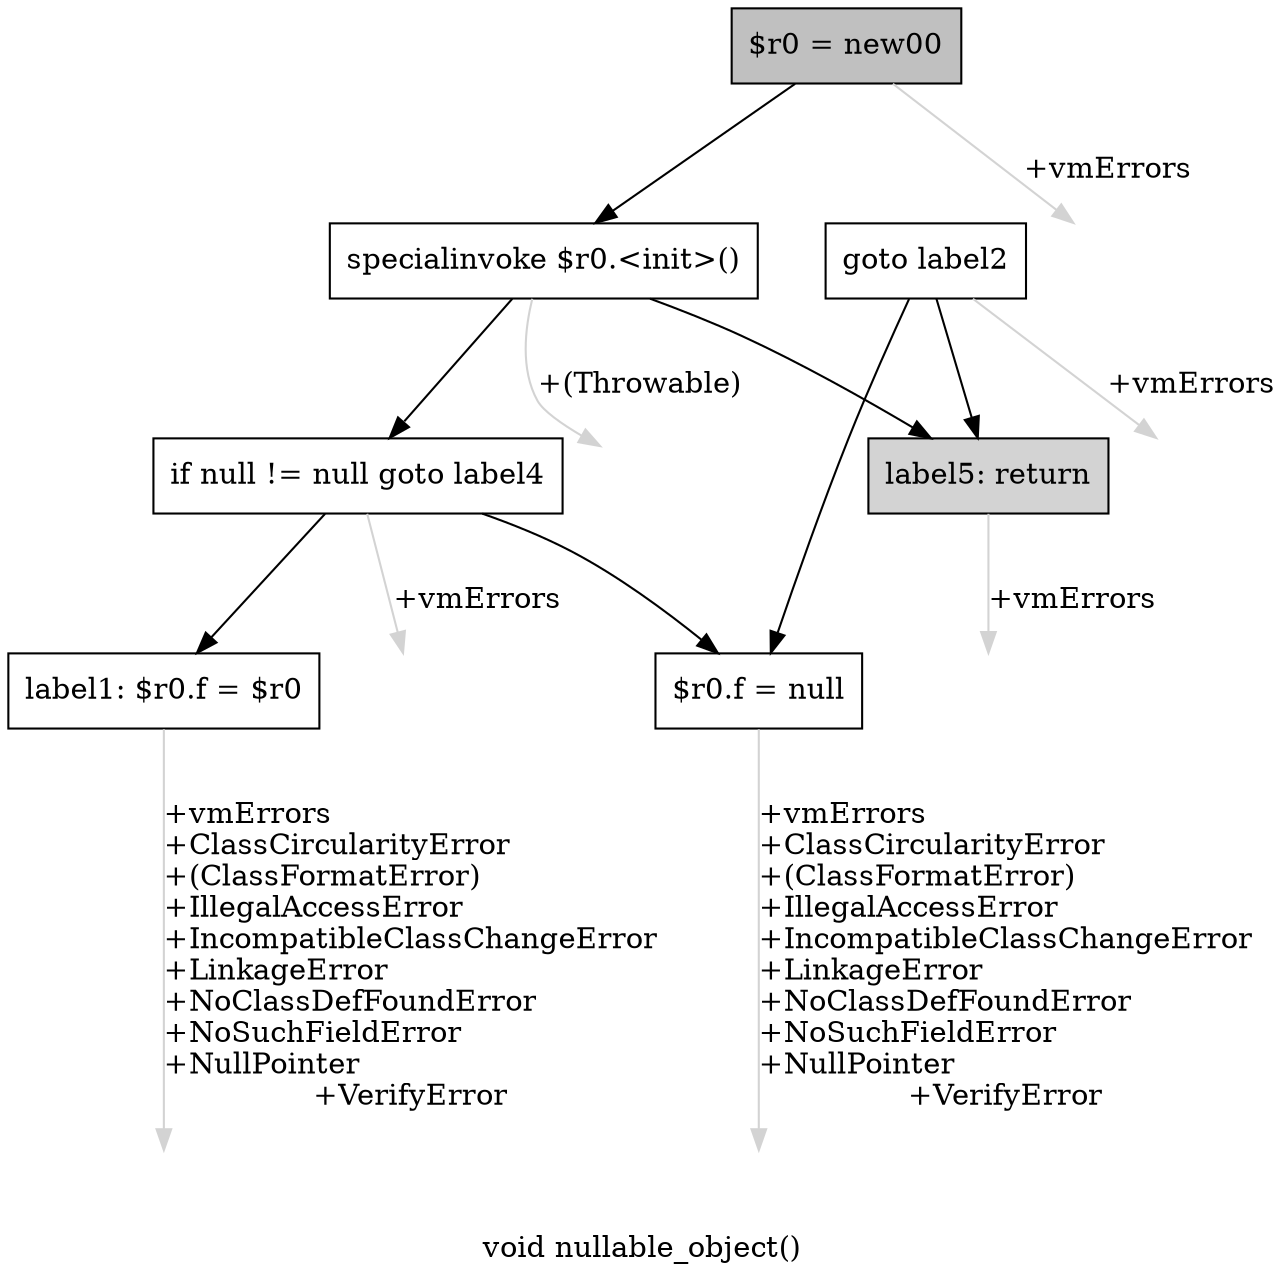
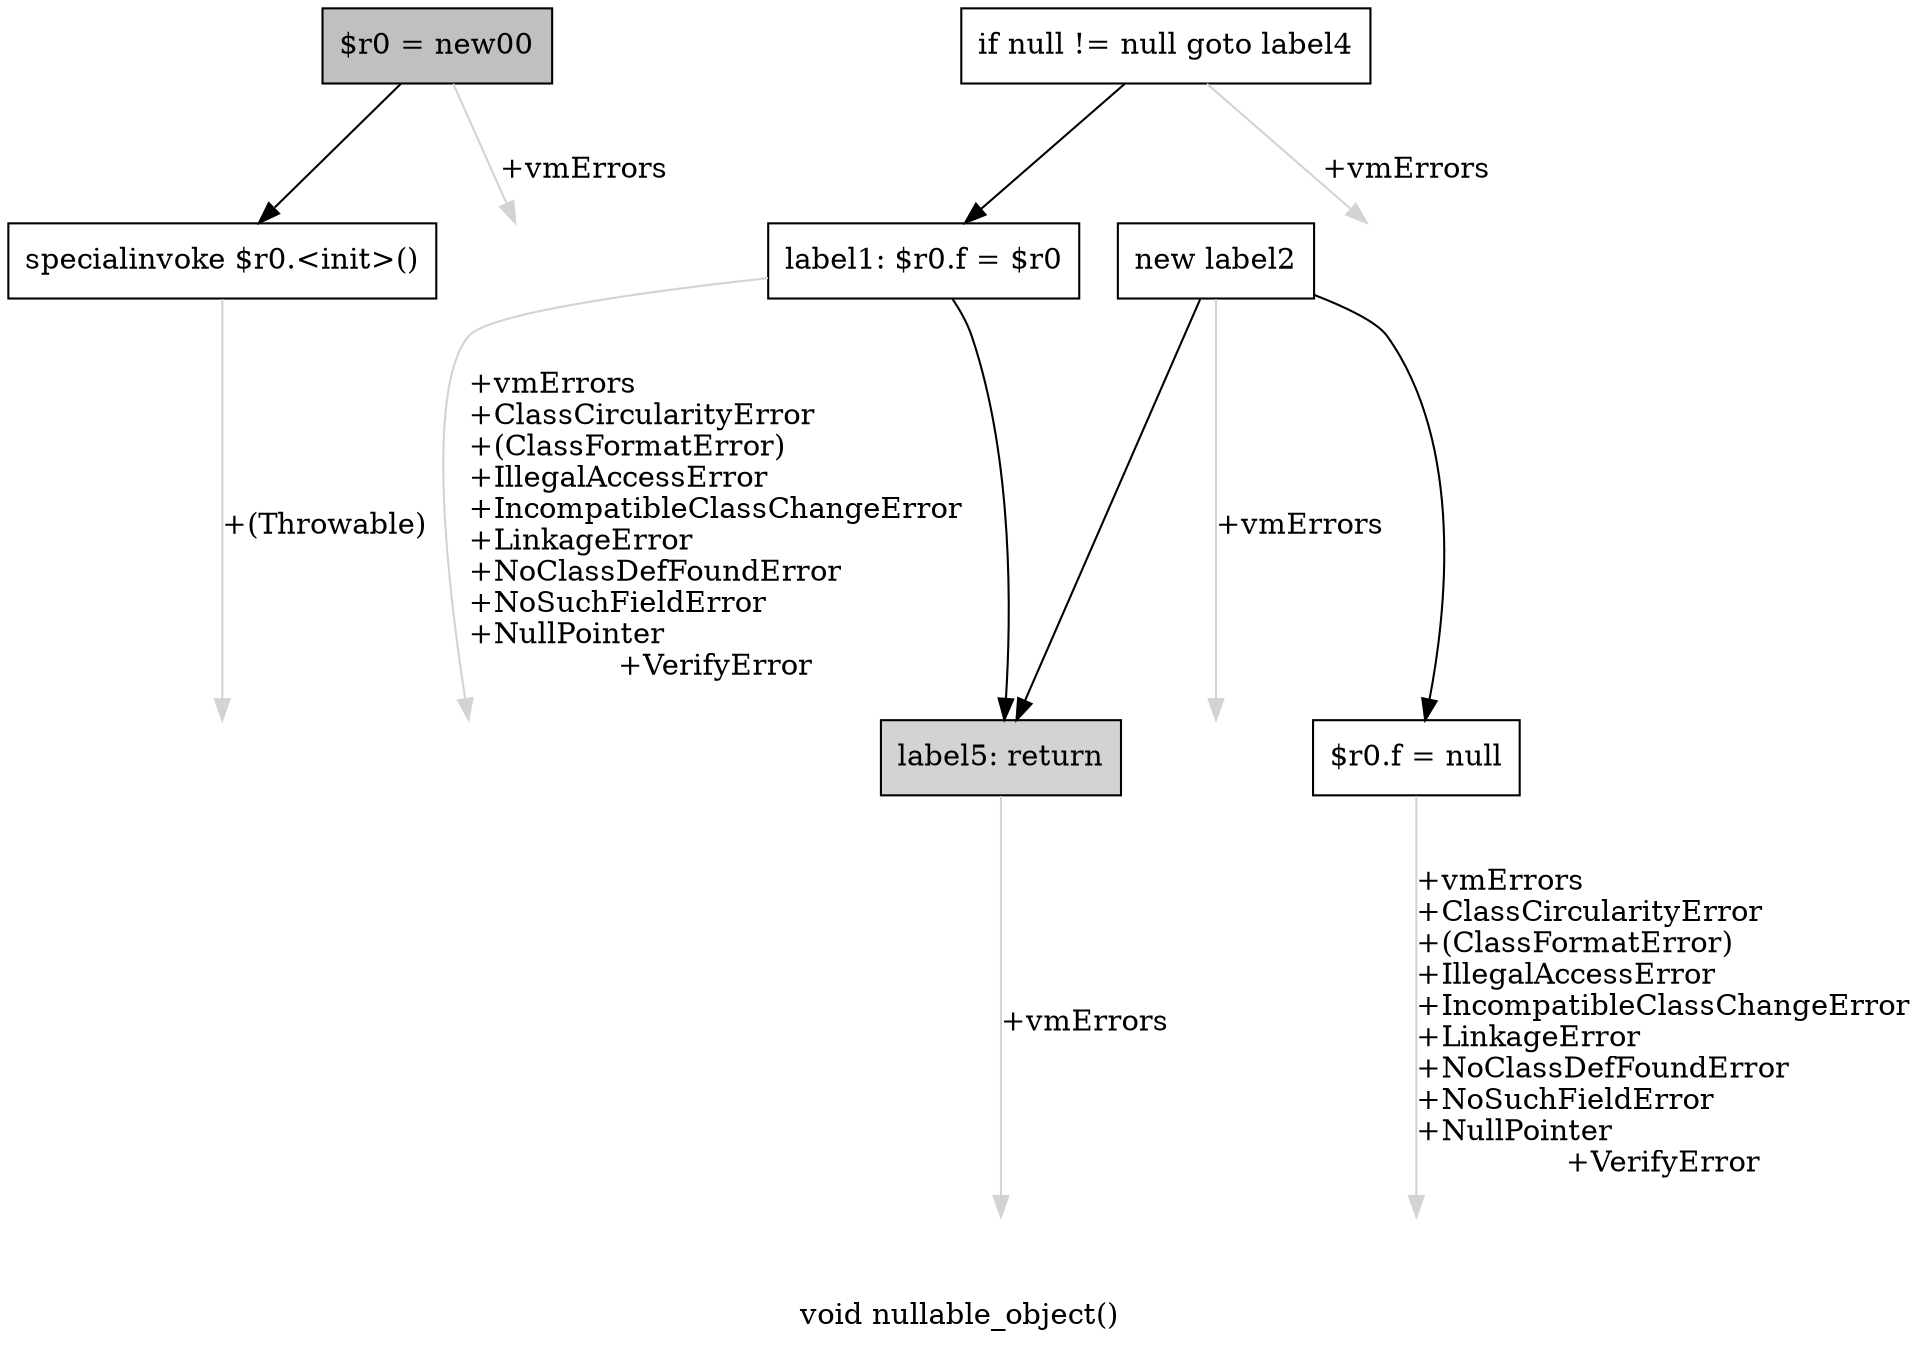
  digraph {
    label="void nullable_object()"
    node [shape=box style=invis]
    edge [color=black]
    n1 [fillcolor=gray label="$r0 = new00" style=filled]
    n2 [label="specialinvoke $r0.<init>()" style=""]
    n3 [label=Esc]
    n4 [label="if null != null goto label4" style=""]
    n5 [label=Esc]
    n6 [label="$r0.f = null" style=""]
    n7 [label="label1: $r0.f = $r0" style=""]
    n8 [label=Esc]
    n9 [label=Esc]
    n10 [fillcolor=lightgray label="label5: return" style=filled]
    n11 [label=Esc]
-   n12 [label="goto label2" style=""]
+   n12 [label="new label2" style=""]
    n13 [label=Esc]
    n14 [label=Esc]
    n1 -> n2
    n1 -> n3 [color=lightgray label="\l+vmErrors"]
-   n2 -> n4
    n2 -> n5 [color=lightgray label="\l+(Throwable)"]
-   n4 -> n6
    n4 -> n7
    n4 -> n8 [color=lightgray label="\l+vmErrors"]
    n6 -> n9 [color=lightgray label="\l+vmErrors\l+ClassCircularityError\l+(ClassFormatError)\l+IllegalAccessError\l+IncompatibleClassChangeError\l+LinkageError\l+NoClassDefFoundError\l+NoSuchFieldError\l+NullPointer\l+VerifyError"]
-   n2 -> n10
+   n7 -> n10
    n7 -> n11 [color=lightgray label="\l+vmErrors\l+ClassCircularityError\l+(ClassFormatError)\l+IllegalAccessError\l+IncompatibleClassChangeError\l+LinkageError\l+NoClassDefFoundError\l+NoSuchFieldError\l+NullPointer\l+VerifyError"]
    n10 -> n14 [color=lightgray label="\l+vmErrors"]
    n12 -> n6
    n12 -> n10
    n12 -> n13 [color=lightgray label="\l+vmErrors"]
  }
